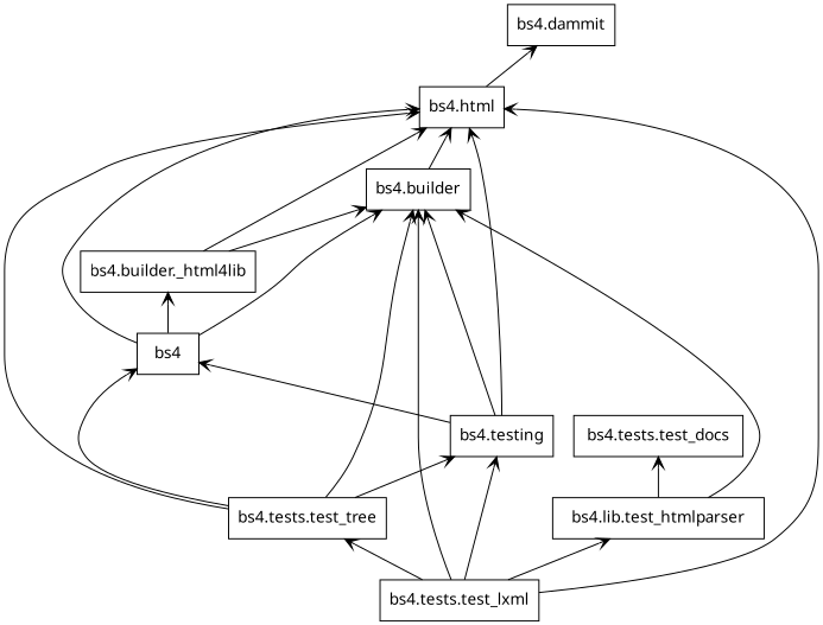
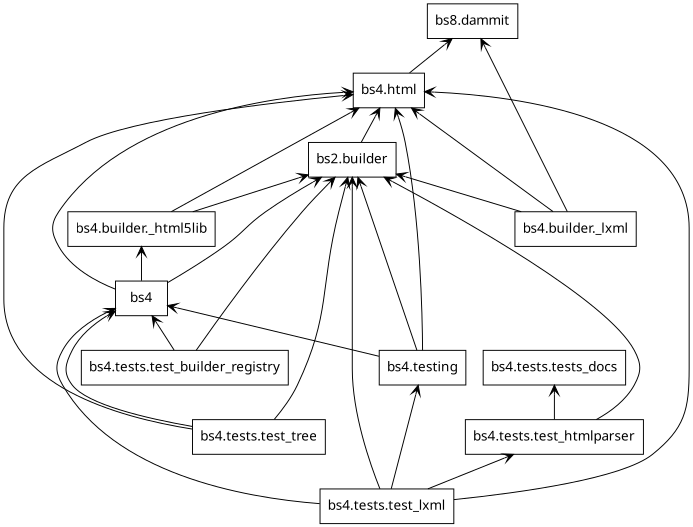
  digraph {
    fontname="Noto Sans"
    rankdir=BT
    node [color=black fontname="Noto Sans" shape=box style=solid]
    edge [arrowhead=open arrowtail=none fontname="Noto Sans"]
    n1 [label=bs4]
-   n2 [label="bs4.builder"]
+   n2 [label="bs2.builder"]
    n3 [label="bs4.html"]
-   n4 [label="bs4.builder._html4lib"]
-   n5 [label="bs4.dammit"]
+   n4 [label="bs4.builder._html5lib"]
+   n5 [label="bs8.dammit"]
+   n6 [label="bs4.builder._lxml"]
    n7 [label="bs4.testing"]
-   n9 [label="bs4.tests.test_docs"]
-   n10 [label="bs4.lib.test_htmlparser"]
+   n8 [label="bs4.tests.test_builder_registry"]
+   n9 [label="bs4.tests.tests_docs"]
+   n10 [label="bs4.tests.test_htmlparser"]
    n11 [label="bs4.tests.test_lxml"]
    n12 [label="bs4.tests.test_tree"]
    n1 -> n2
    n1 -> n3
    n1 -> n4
    n2 -> n3
    n3 -> n5
    n4 -> n2
    n4 -> n3
+   n6 -> n2
+   n6 -> n3
+   n6 -> n5
    n7 -> n1
    n7 -> n2
    n7 -> n3
+   n8 -> n1
+   n8 -> n2
    n10 -> n2
    n10 -> n9
-   n11 -> n12
+   n11 -> n1
    n11 -> n2
    n11 -> n3
    n11 -> n7
    n11 -> n10
    n12 -> n1
    n12 -> n2
    n12 -> n3
-   n12 -> n7
  }
